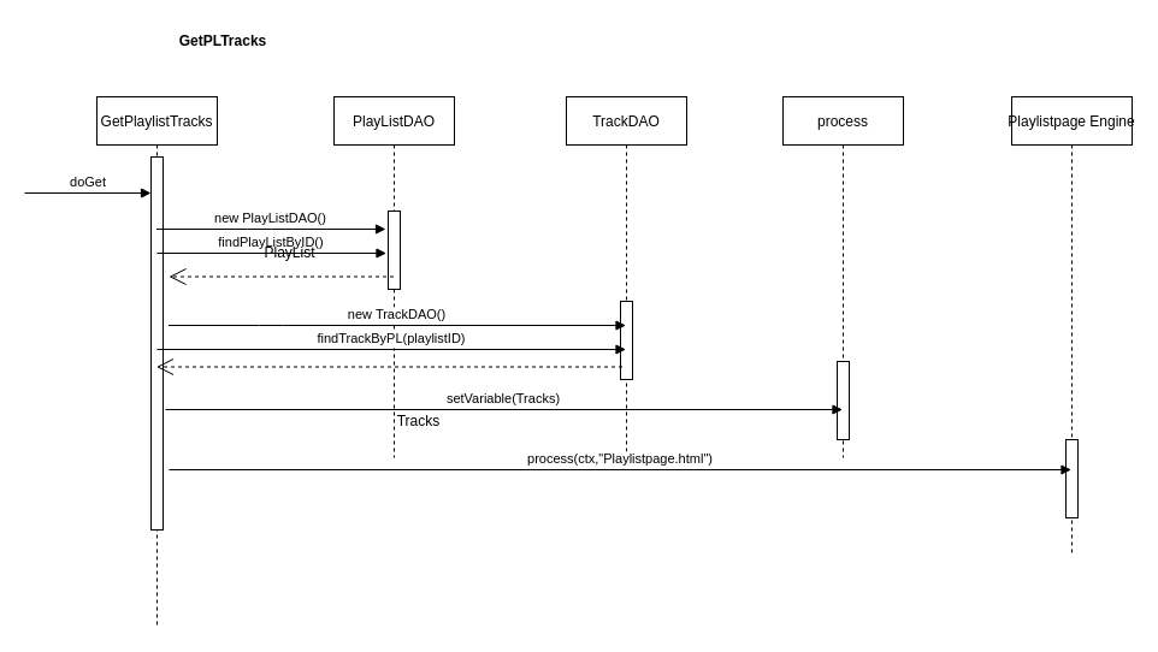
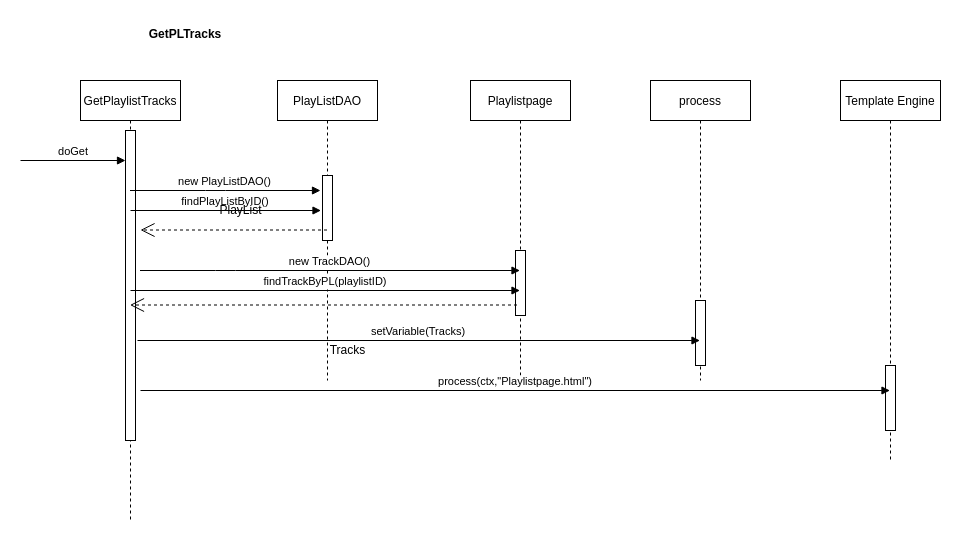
  <mxCell id="0" />
  <mxCell id="1" parent="0" />
  <mxCell id="2" value="GetPLTracks" style="text;align=center;fontStyle=1;verticalAlign=middle;spacingLeft=3;spacingRight=3;strokeColor=none;rotatable=0;points=[[0,0.5],[1,0.5]];portConstraint=eastwest;" parent="1" vertex="1"><mxGeometry x="145" y="20" width="80" height="26" as="geometry" /></mxCell>
  <mxCell id="3" value="GetPlaylistTracks" style="shape=umlLifeline;perimeter=lifelinePerimeter;container=1;collapsible=0;recursiveResize=0;rounded=0;shadow=0;strokeWidth=1;" parent="1" vertex="1"><mxGeometry x="80" y="80" width="100" height="440" as="geometry" /></mxCell>
  <mxCell id="4" value="" style="points=[];perimeter=orthogonalPerimeter;rounded=0;shadow=0;strokeWidth=1;" parent="3" vertex="1"><mxGeometry x="45" y="50" width="10" height="310" as="geometry" /></mxCell>
  <mxCell id="5" value="doGet" style="verticalAlign=bottom;endArrow=block;shadow=0;strokeWidth=1;" parent="1" target="4" edge="1"><mxGeometry relative="1" as="geometry"><mxPoint x="20" y="160" as="sourcePoint" /><Array as="points"><mxPoint x="20" y="160" /></Array></mxGeometry></mxCell>
  <mxCell id="6" value="PlayListDAO" style="shape=umlLifeline;perimeter=lifelinePerimeter;container=1;collapsible=0;recursiveResize=0;rounded=0;shadow=0;strokeWidth=1;" parent="1" vertex="1"><mxGeometry x="277" y="80" width="100" height="300" as="geometry" /></mxCell>
  <mxCell id="7" value="" style="points=[];perimeter=orthogonalPerimeter;rounded=0;shadow=0;strokeWidth=1;" parent="6" vertex="1"><mxGeometry x="45" y="95" width="10" height="65" as="geometry" /></mxCell>
  <mxCell id="8" value="Tracks" style="text;html=1;align=center;verticalAlign=middle;resizable=0;points=[];autosize=1;strokeColor=none;" parent="6" vertex="1"><mxGeometry x="45" y="260" width="50" height="20" as="geometry" /></mxCell>
- <mxCell id="9" value="TrackDAO" style="shape=umlLifeline;perimeter=lifelinePerimeter;container=1;collapsible=0;recursiveResize=0;rounded=0;shadow=0;strokeWidth=1;" parent="1" vertex="1"><mxGeometry x="470" y="80" width="100" height="300" as="geometry" /></mxCell>
+ <mxCell id="9" value="Playlistpage" style="shape=umlLifeline;perimeter=lifelinePerimeter;container=1;collapsible=0;recursiveResize=0;rounded=0;shadow=0;strokeWidth=1;" parent="1" vertex="1"><mxGeometry x="470" y="80" width="100" height="300" as="geometry" /></mxCell>
  <mxCell id="10" value="" style="points=[];perimeter=orthogonalPerimeter;rounded=0;shadow=0;strokeWidth=1;" parent="9" vertex="1"><mxGeometry x="45" y="170" width="10" height="65" as="geometry" /></mxCell>
  <mxCell id="11" value="" style="endArrow=open;endSize=12;dashed=1;html=1;" parent="1" source="6" edge="1"><mxGeometry width="160" relative="1" as="geometry"><mxPoint x="290" y="229.5" as="sourcePoint" /><mxPoint x="140" y="229.5" as="targetPoint" /><Array as="points"><mxPoint x="210" y="229.5" /></Array></mxGeometry></mxCell>
  <mxCell id="12" value="process" style="shape=umlLifeline;perimeter=lifelinePerimeter;container=1;collapsible=0;recursiveResize=0;rounded=0;shadow=0;strokeWidth=1;" parent="1" vertex="1"><mxGeometry x="650" y="80" width="100" height="300" as="geometry" /></mxCell>
  <mxCell id="13" value="" style="points=[];perimeter=orthogonalPerimeter;rounded=0;shadow=0;strokeWidth=1;" parent="12" vertex="1"><mxGeometry x="45" y="220" width="10" height="65" as="geometry" /></mxCell>
- <mxCell id="14" value="Playlistpage Engine" style="shape=umlLifeline;perimeter=lifelinePerimeter;container=1;collapsible=0;recursiveResize=0;rounded=0;shadow=0;strokeWidth=1;" parent="1" vertex="1"><mxGeometry x="840" y="80" width="100" height="380" as="geometry" /></mxCell>
+ <mxCell id="14" value="Template Engine" style="shape=umlLifeline;perimeter=lifelinePerimeter;container=1;collapsible=0;recursiveResize=0;rounded=0;shadow=0;strokeWidth=1;" parent="1" vertex="1"><mxGeometry x="840" y="80" width="100" height="380" as="geometry" /></mxCell>
  <mxCell id="15" value="" style="points=[];perimeter=orthogonalPerimeter;rounded=0;shadow=0;strokeWidth=1;" parent="14" vertex="1"><mxGeometry x="45" y="285" width="10" height="65" as="geometry" /></mxCell>
  <mxCell id="16" value="new PlayListDAO()" style="verticalAlign=bottom;endArrow=block;shadow=0;strokeWidth=1;" parent="1" source="3" edge="1"><mxGeometry relative="1" as="geometry"><mxPoint x="150" y="190" as="sourcePoint" /><Array as="points"><mxPoint x="215" y="190" /></Array><mxPoint x="320" y="190" as="targetPoint" /></mxGeometry></mxCell>
  <mxCell id="17" value="findPlayListByID()" style="verticalAlign=bottom;endArrow=block;shadow=0;strokeWidth=1;" parent="1" edge="1"><mxGeometry relative="1" as="geometry"><mxPoint x="130" y="210" as="sourcePoint" /><Array as="points"><mxPoint x="215.5" y="210" /></Array><mxPoint x="320.5" y="210" as="targetPoint" /></mxGeometry></mxCell>
  <mxCell id="18" value="PlayList" style="text;html=1;align=center;verticalAlign=middle;resizable=0;points=[];autosize=1;strokeColor=none;" parent="1" vertex="1"><mxGeometry x="210" y="200" width="60" height="20" as="geometry" /></mxCell>
  <mxCell id="19" value="new TrackDAO()" style="verticalAlign=bottom;endArrow=block;shadow=0;strokeWidth=1;" parent="1" target="9" edge="1"><mxGeometry relative="1" as="geometry"><mxPoint x="139.5" y="270" as="sourcePoint" /><Array as="points"><mxPoint x="225" y="270" /></Array><mxPoint x="330" y="270" as="targetPoint" /></mxGeometry></mxCell>
  <mxCell id="20" value="findTrackByPL(playlistID)" style="verticalAlign=bottom;endArrow=block;shadow=0;strokeWidth=1;" parent="1" target="9" edge="1"><mxGeometry relative="1" as="geometry"><mxPoint x="130" y="290" as="sourcePoint" /><Array as="points"><mxPoint x="215.5" y="290" /></Array><mxPoint x="320.5" y="290" as="targetPoint" /></mxGeometry></mxCell>
  <mxCell id="21" value="" style="endArrow=open;endSize=12;dashed=1;html=1;" parent="1" target="3" edge="1"><mxGeometry width="160" relative="1" as="geometry"><mxPoint x="516.5" y="304.5" as="sourcePoint" /><mxPoint x="330" y="304.5" as="targetPoint" /><Array as="points"><mxPoint x="400" y="304.5" /></Array></mxGeometry></mxCell>
  <mxCell id="22" value="setVariable(Tracks)" style="verticalAlign=bottom;endArrow=block;shadow=0;strokeWidth=1;" parent="1" target="12" edge="1"><mxGeometry relative="1" as="geometry"><mxPoint x="137" y="340" as="sourcePoint" /><Array as="points"><mxPoint x="222.5" y="340" /></Array><mxPoint x="517" y="340" as="targetPoint" /></mxGeometry></mxCell>
  <mxCell id="23" value="process(ctx,&quot;Playlistpage.html&quot;)" style="verticalAlign=bottom;endArrow=block;shadow=0;strokeWidth=1;" parent="1" target="14" edge="1"><mxGeometry relative="1" as="geometry"><mxPoint x="140" y="390" as="sourcePoint" /><Array as="points"><mxPoint x="225.5" y="390" /></Array><mxPoint x="702.5" y="390" as="targetPoint" /></mxGeometry></mxCell>
